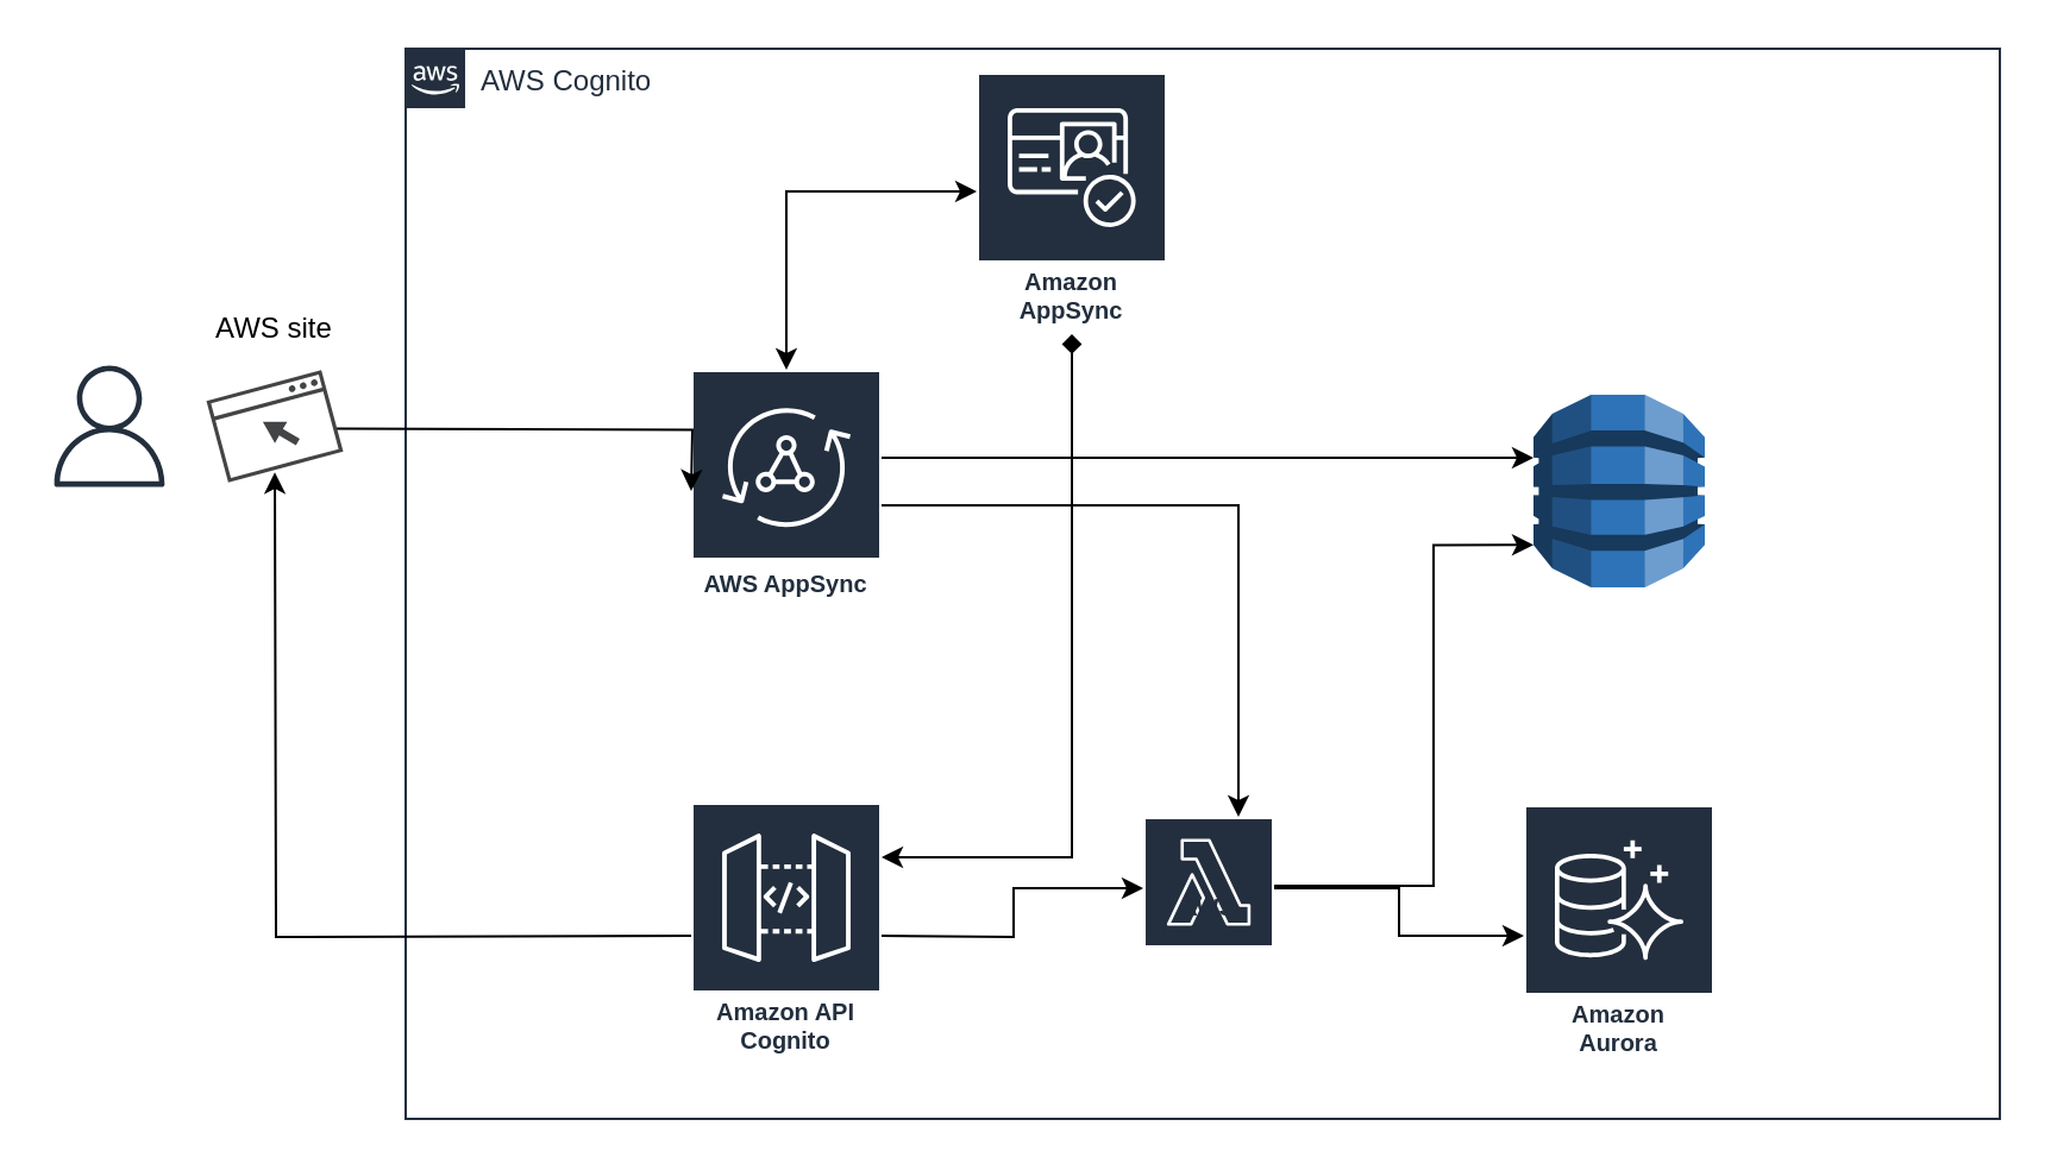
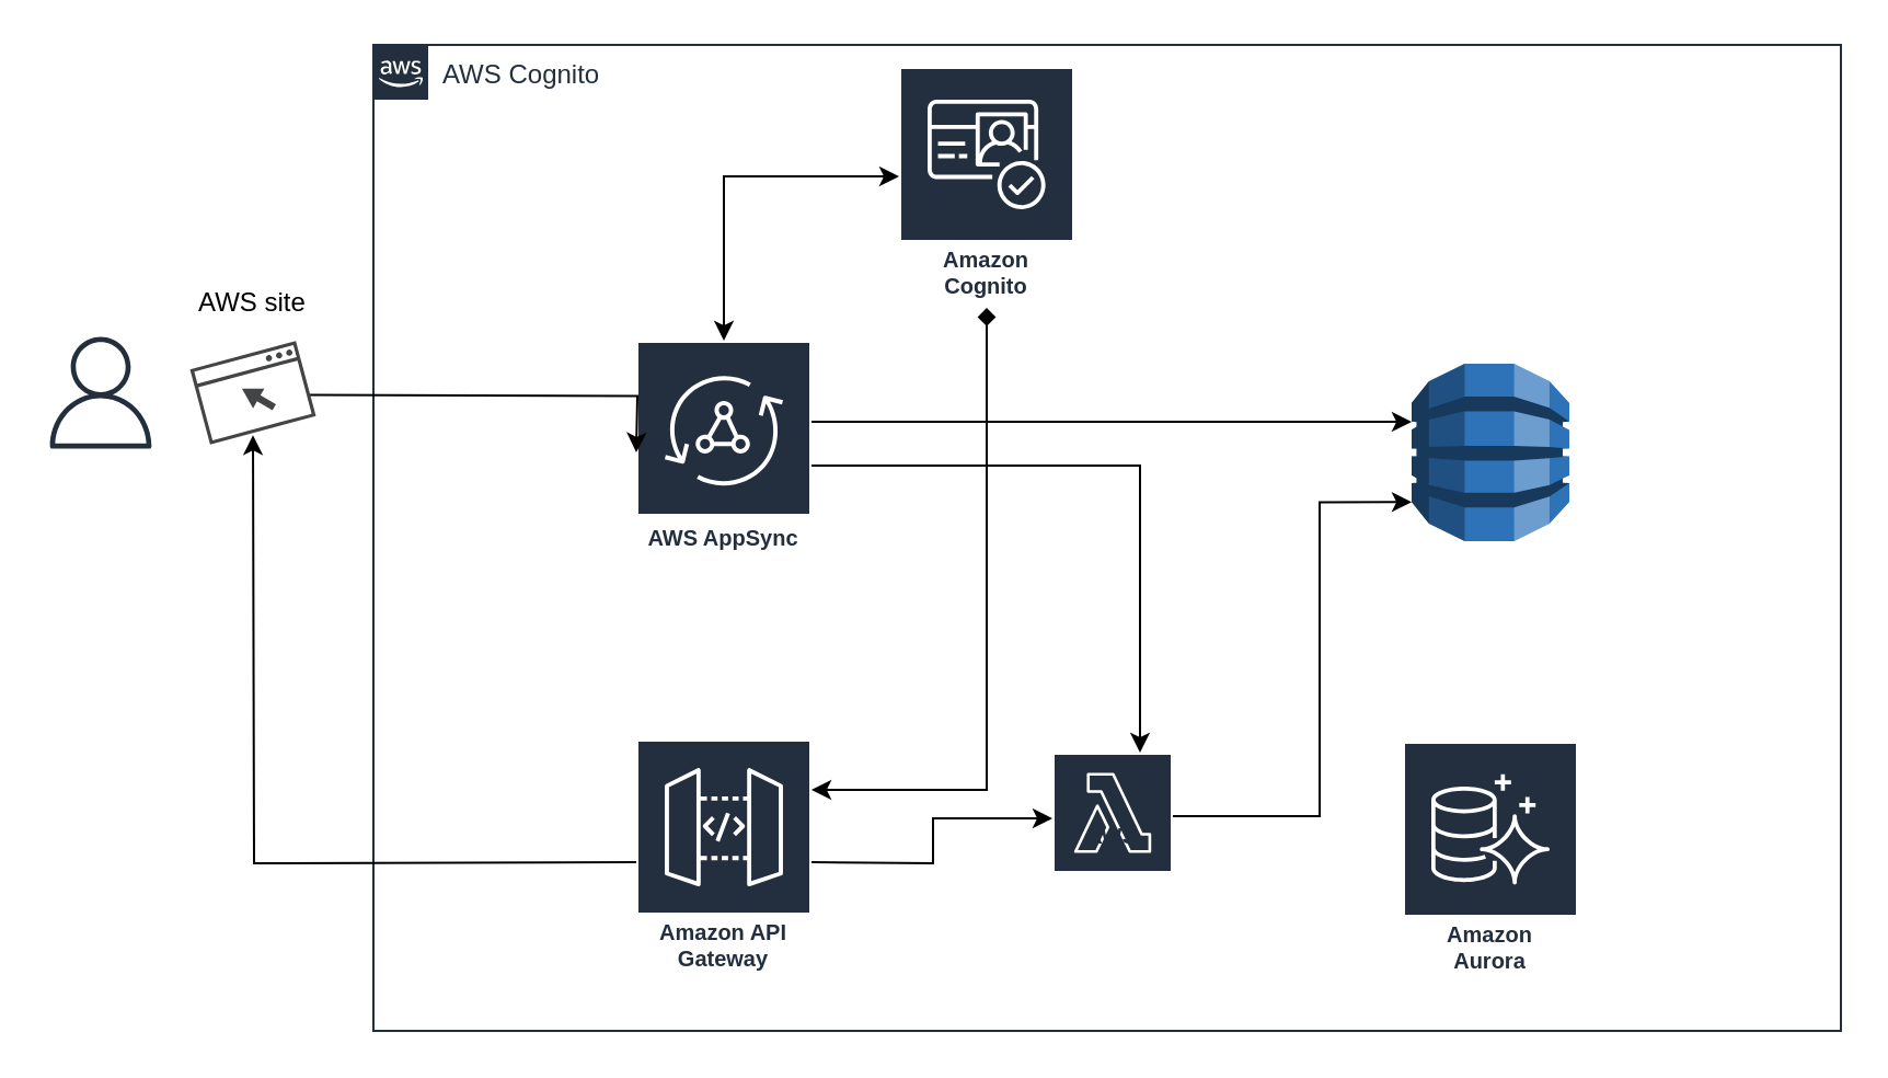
  <mxCell id="0" />
  <mxCell id="1" parent="0" />
  <mxCell id="2" value="AWS Cognito" style="points=[[0,0],[0.25,0],[0.5,0],[0.75,0],[1,0],[1,0.25],[1,0.5],[1,0.75],[1,1],[0.75,1],[0.5,1],[0.25,1],[0,1],[0,0.75],[0,0.5],[0,0.25]];outlineConnect=0;gradientColor=none;html=1;whiteSpace=wrap;fontSize=12;fontStyle=0;shape=mxgraph.aws4.group;grIcon=mxgraph.aws4.group_aws_cloud_alt;strokeColor=#232F3E;fillColor=none;verticalAlign=top;align=left;spacingLeft=30;fontColor=#232F3E;dashed=0;labelBackgroundColor=#ffffff;container=1;pointerEvents=0;collapsible=0;recursiveResize=0;" parent="1" vertex="1"><mxGeometry x="170" y="20" width="670" height="450" as="geometry" /></mxCell>
- <mxCell id="3" style="edgeStyle=orthogonalEdgeStyle;rounded=0;orthogonalLoop=1;jettySize=auto;html=1;" parent="2" source="5" target="6" edge="1"><mxGeometry relative="1" as="geometry" /></mxCell>
  <mxCell id="4" style="edgeStyle=orthogonalEdgeStyle;rounded=0;orthogonalLoop=1;jettySize=auto;html=1;entryX=0;entryY=0.78;entryDx=0;entryDy=0;entryPerimeter=0;" parent="2" source="5" target="7" edge="1"><mxGeometry relative="1" as="geometry"><Array as="points"><mxPoint x="432" y="352" /><mxPoint x="432" y="209" /></Array></mxGeometry></mxCell>
  <mxCell id="5" value="AWS Lambda" style="sketch=0;outlineConnect=0;fontColor=#232F3E;gradientColor=none;strokeColor=#ffffff;fillColor=#232F3E;dashed=0;verticalLabelPosition=middle;verticalAlign=bottom;align=center;html=1;whiteSpace=wrap;fontSize=10;fontStyle=1;spacing=3;shape=mxgraph.aws4.productIcon;prIcon=mxgraph.aws4.lambda;" parent="2" vertex="1"><mxGeometry x="310" y="323" width="55" height="60" as="geometry" /></mxCell>
  <mxCell id="6" value="Amazon&#10;Aurora" style="sketch=0;outlineConnect=0;fontColor=#232F3E;gradientColor=none;strokeColor=#ffffff;fillColor=#232F3E;dashed=0;verticalLabelPosition=middle;verticalAlign=bottom;align=center;html=1;whiteSpace=wrap;fontSize=10;fontStyle=1;spacing=3;shape=mxgraph.aws4.productIcon;prIcon=mxgraph.aws4.aurora;" parent="2" vertex="1"><mxGeometry x="470" y="318" width="80" height="110" as="geometry" /></mxCell>
  <mxCell id="7" value="" style="outlineConnect=0;dashed=0;verticalLabelPosition=bottom;verticalAlign=top;align=center;html=1;shape=mxgraph.aws3.dynamo_db;fillColor=#2E73B8;gradientColor=none;" parent="2" vertex="1"><mxGeometry x="474" y="145.5" width="72" height="81" as="geometry" /></mxCell>
  <mxCell id="8" style="edgeStyle=orthogonalEdgeStyle;rounded=0;orthogonalLoop=1;jettySize=auto;html=1;" parent="2" target="5" edge="1"><mxGeometry relative="1" as="geometry"><Array as="points"><mxPoint x="350" y="192" /></Array><mxPoint x="200" y="192" as="sourcePoint" /></mxGeometry></mxCell>
  <mxCell id="9" style="edgeStyle=orthogonalEdgeStyle;rounded=0;orthogonalLoop=1;jettySize=auto;html=1;" parent="2" target="7" edge="1"><mxGeometry relative="1" as="geometry"><Array as="points"><mxPoint x="340" y="172" /><mxPoint x="340" y="172" /></Array><mxPoint x="200" y="172" as="sourcePoint" /></mxGeometry></mxCell>
  <mxCell id="10" style="edgeStyle=orthogonalEdgeStyle;rounded=0;orthogonalLoop=1;jettySize=auto;html=1;startArrow=classic;startFill=1;" edge="1" parent="2" source="11" target="15"><mxGeometry relative="1" as="geometry"><Array as="points"><mxPoint x="160" y="60" /></Array></mxGeometry></mxCell>
  <mxCell id="11" value="AWS AppSync" style="sketch=0;outlineConnect=0;fontColor=#232F3E;gradientColor=none;strokeColor=#ffffff;fillColor=#232F3E;dashed=0;verticalLabelPosition=middle;verticalAlign=bottom;align=center;html=1;whiteSpace=wrap;fontSize=10;fontStyle=1;spacing=3;shape=mxgraph.aws4.productIcon;prIcon=mxgraph.aws4.appsync;" parent="2" vertex="1"><mxGeometry x="120" y="135" width="80" height="100" as="geometry" /></mxCell>
  <mxCell id="12" style="edgeStyle=orthogonalEdgeStyle;rounded=0;orthogonalLoop=1;jettySize=auto;html=1;" parent="2" target="5" edge="1"><mxGeometry relative="1" as="geometry"><mxPoint x="165" y="330" as="targetPoint" /><mxPoint x="200" y="373" as="sourcePoint" /></mxGeometry></mxCell>
  <mxCell id="13" style="edgeStyle=orthogonalEdgeStyle;rounded=0;orthogonalLoop=1;jettySize=auto;html=1;startArrow=classic;startFill=1;endArrow=diamond;" edge="1" parent="2" source="14" target="15"><mxGeometry relative="1" as="geometry"><Array as="points"><mxPoint x="280" y="340" /></Array></mxGeometry></mxCell>
- <mxCell id="14" value="Amazon API Cognito" style="sketch=0;outlineConnect=0;fontColor=#232F3E;gradientColor=none;strokeColor=#ffffff;fillColor=#232F3E;dashed=0;verticalLabelPosition=middle;verticalAlign=bottom;align=center;html=1;whiteSpace=wrap;fontSize=10;fontStyle=1;spacing=3;shape=mxgraph.aws4.productIcon;prIcon=mxgraph.aws4.api_gateway;" parent="2" vertex="1"><mxGeometry x="120" y="317" width="80" height="110" as="geometry" /></mxCell>
- <mxCell id="15" value="Amazon AppSync" style="sketch=0;outlineConnect=0;fontColor=#232F3E;gradientColor=none;strokeColor=#ffffff;fillColor=#232F3E;dashed=0;verticalLabelPosition=middle;verticalAlign=bottom;align=center;html=1;whiteSpace=wrap;fontSize=10;fontStyle=1;spacing=3;shape=mxgraph.aws4.productIcon;prIcon=mxgraph.aws4.cognito;" vertex="1" parent="2"><mxGeometry x="240" y="10" width="80" height="110" as="geometry" /></mxCell>
+ <mxCell id="14" value="Amazon API Gateway" style="sketch=0;outlineConnect=0;fontColor=#232F3E;gradientColor=none;strokeColor=#ffffff;fillColor=#232F3E;dashed=0;verticalLabelPosition=middle;verticalAlign=bottom;align=center;html=1;whiteSpace=wrap;fontSize=10;fontStyle=1;spacing=3;shape=mxgraph.aws4.productIcon;prIcon=mxgraph.aws4.api_gateway;" parent="2" vertex="1"><mxGeometry x="120" y="317" width="80" height="110" as="geometry" /></mxCell>
+ <mxCell id="15" value="Amazon Cognito" style="sketch=0;outlineConnect=0;fontColor=#232F3E;gradientColor=none;strokeColor=#ffffff;fillColor=#232F3E;dashed=0;verticalLabelPosition=middle;verticalAlign=bottom;align=center;html=1;whiteSpace=wrap;fontSize=10;fontStyle=1;spacing=3;shape=mxgraph.aws4.productIcon;prIcon=mxgraph.aws4.cognito;" vertex="1" parent="2"><mxGeometry x="240" y="10" width="80" height="110" as="geometry" /></mxCell>
  <mxCell id="16" style="edgeStyle=orthogonalEdgeStyle;rounded=0;orthogonalLoop=1;jettySize=auto;html=1;" parent="1" edge="1"><mxGeometry relative="1" as="geometry"><mxPoint x="140.885" y="179.763" as="sourcePoint" /><mxPoint x="290" y="206" as="targetPoint" /></mxGeometry></mxCell>
  <mxCell id="17" value="" style="sketch=0;pointerEvents=1;shadow=0;dashed=0;html=1;strokeColor=none;fillColor=#434445;aspect=fixed;labelPosition=center;verticalLabelPosition=bottom;verticalAlign=top;align=center;outlineConnect=0;shape=mxgraph.vvd.web_browser;direction=east;rotation=-15;" parent="1" vertex="1"><mxGeometry x="90" y="161" width="50" height="35.5" as="geometry" /></mxCell>
  <mxCell id="18" value="" style="sketch=0;outlineConnect=0;fontColor=#232F3E;gradientColor=none;fillColor=#232F3D;strokeColor=none;dashed=0;verticalLabelPosition=bottom;verticalAlign=top;align=center;html=1;fontSize=12;fontStyle=0;aspect=fixed;pointerEvents=1;shape=mxgraph.aws4.user;" parent="1" vertex="1"><mxGeometry x="20" y="153.25" width="51" height="51" as="geometry" /></mxCell>
  <mxCell id="19" style="edgeStyle=orthogonalEdgeStyle;rounded=0;orthogonalLoop=1;jettySize=auto;html=1;" parent="1" edge="1"><mxGeometry relative="1" as="geometry"><mxPoint x="290" y="393" as="sourcePoint" /><mxPoint x="115" y="198.126" as="targetPoint" /></mxGeometry></mxCell>
  <mxCell id="20" value="AWS site" style="text;html=1;strokeColor=none;fillColor=none;align=center;verticalAlign=middle;whiteSpace=wrap;rounded=0;" parent="1" vertex="1"><mxGeometry x="85" y="123.25" width="60" height="30" as="geometry" /></mxCell>
